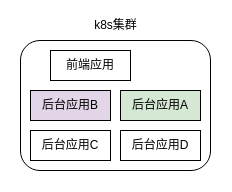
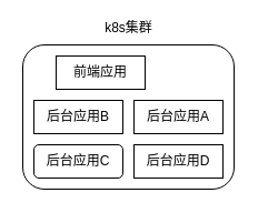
  <mxCell id="0" />
  <mxCell id="1" parent="0" />
  <mxCell id="2" value="" style="rounded=1;whiteSpace=wrap;html=1;" vertex="1" parent="1"><mxGeometry x="20" y="40" width="190" height="130" as="geometry" /></mxCell>
  <mxCell id="3" value="k8s集群" style="text;html=1;strokeColor=none;fillColor=none;align=center;verticalAlign=middle;whiteSpace=wrap;rounded=0;" vertex="1" parent="1"><mxGeometry x="77.5" y="20" width="75" height="10" as="geometry" /></mxCell>
- <mxCell id="4" value="后台应用A" style="rounded=0;whiteSpace=wrap;html=1;fillColor=#d5e8d4;" vertex="1" parent="1"><mxGeometry x="120" y="90" width="80" height="30" as="geometry" /></mxCell>
- <mxCell id="5" value="后台应用B" style="rounded=0;whiteSpace=wrap;html=1;fillColor=#e1d5e7;" vertex="1" parent="1"><mxGeometry x="30" y="90" width="80" height="30" as="geometry" /></mxCell>
- <mxCell id="6" value="后台应用C" style="rounded=0;whiteSpace=wrap;html=1;" vertex="1" parent="1"><mxGeometry x="30" y="130" width="80" height="30" as="geometry" /></mxCell>
+ <mxCell id="4" value="后台应用A" style="rounded=0;whiteSpace=wrap;html=1;" vertex="1" parent="1"><mxGeometry x="120" y="90" width="80" height="30" as="geometry" /></mxCell>
+ <mxCell id="5" value="后台应用B" style="rounded=0;whiteSpace=wrap;html=1;" vertex="1" parent="1"><mxGeometry x="30" y="90" width="80" height="30" as="geometry" /></mxCell>
+ <mxCell id="6" value="后台应用C" style="whiteSpace=wrap;html=1;rounded=1;" vertex="1" parent="1"><mxGeometry x="30" y="130" width="80" height="30" as="geometry" /></mxCell>
  <mxCell id="7" value="前端应用" style="rounded=0;whiteSpace=wrap;html=1;" vertex="1" parent="1"><mxGeometry x="50" y="50" width="80" height="30" as="geometry" /></mxCell>
  <mxCell id="8" value="后台应用D" style="rounded=0;whiteSpace=wrap;html=1;" vertex="1" parent="1"><mxGeometry x="120" y="130" width="80" height="30" as="geometry" /></mxCell>
